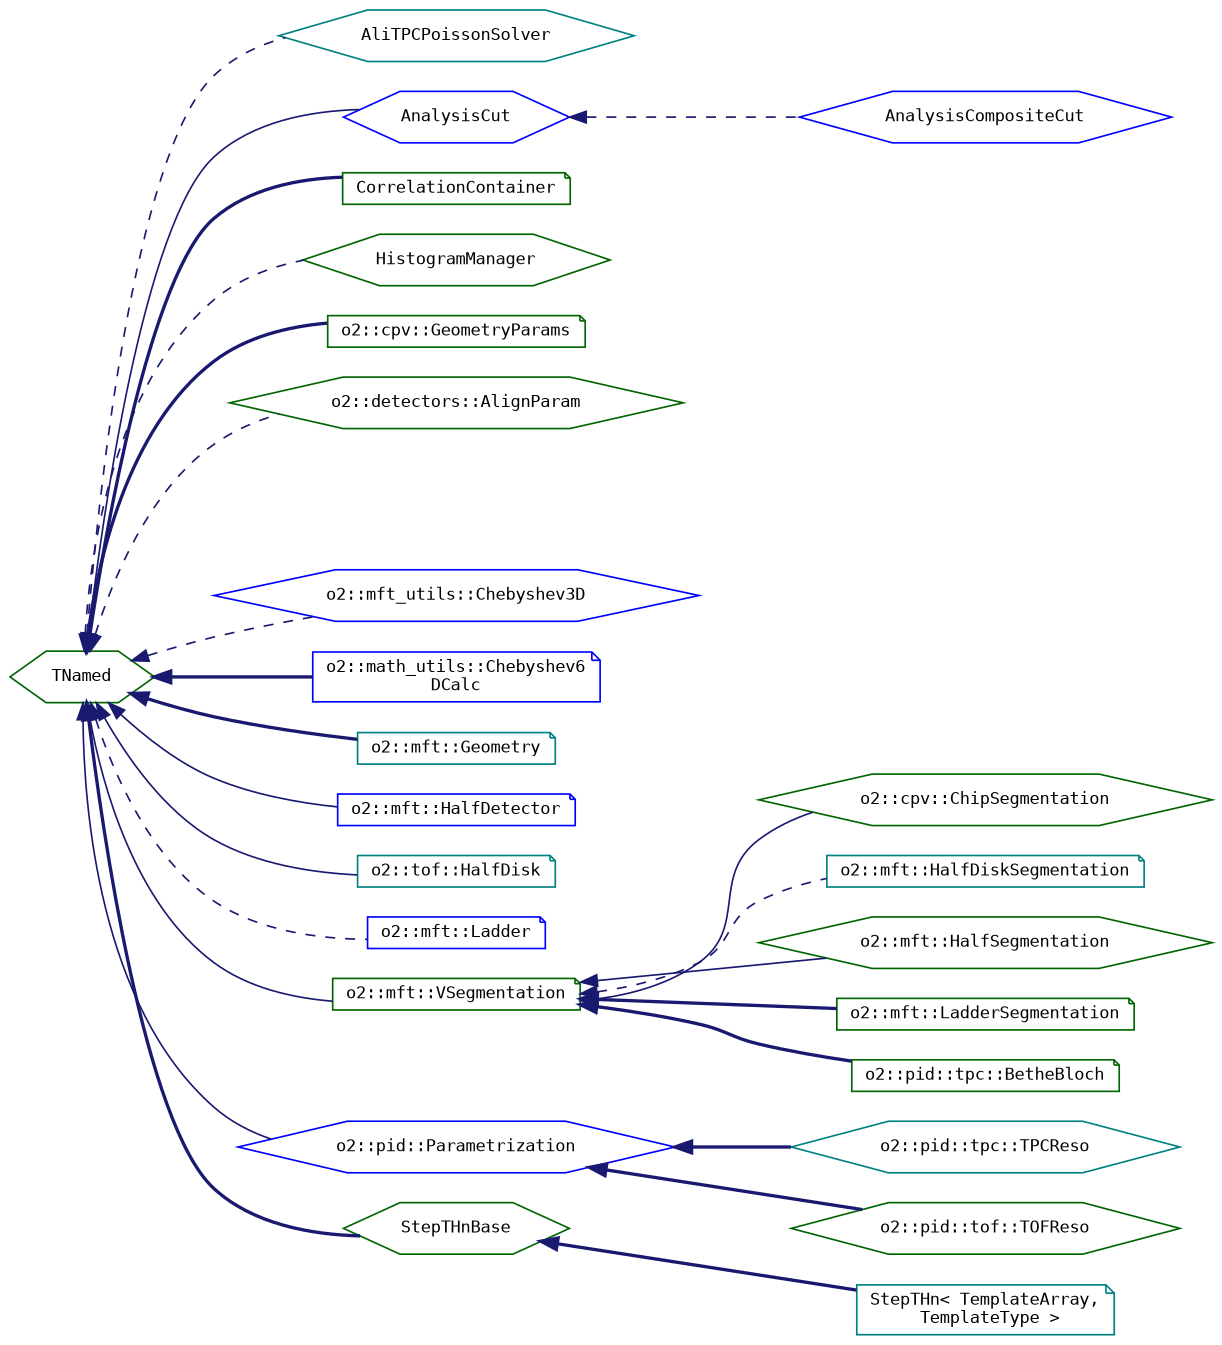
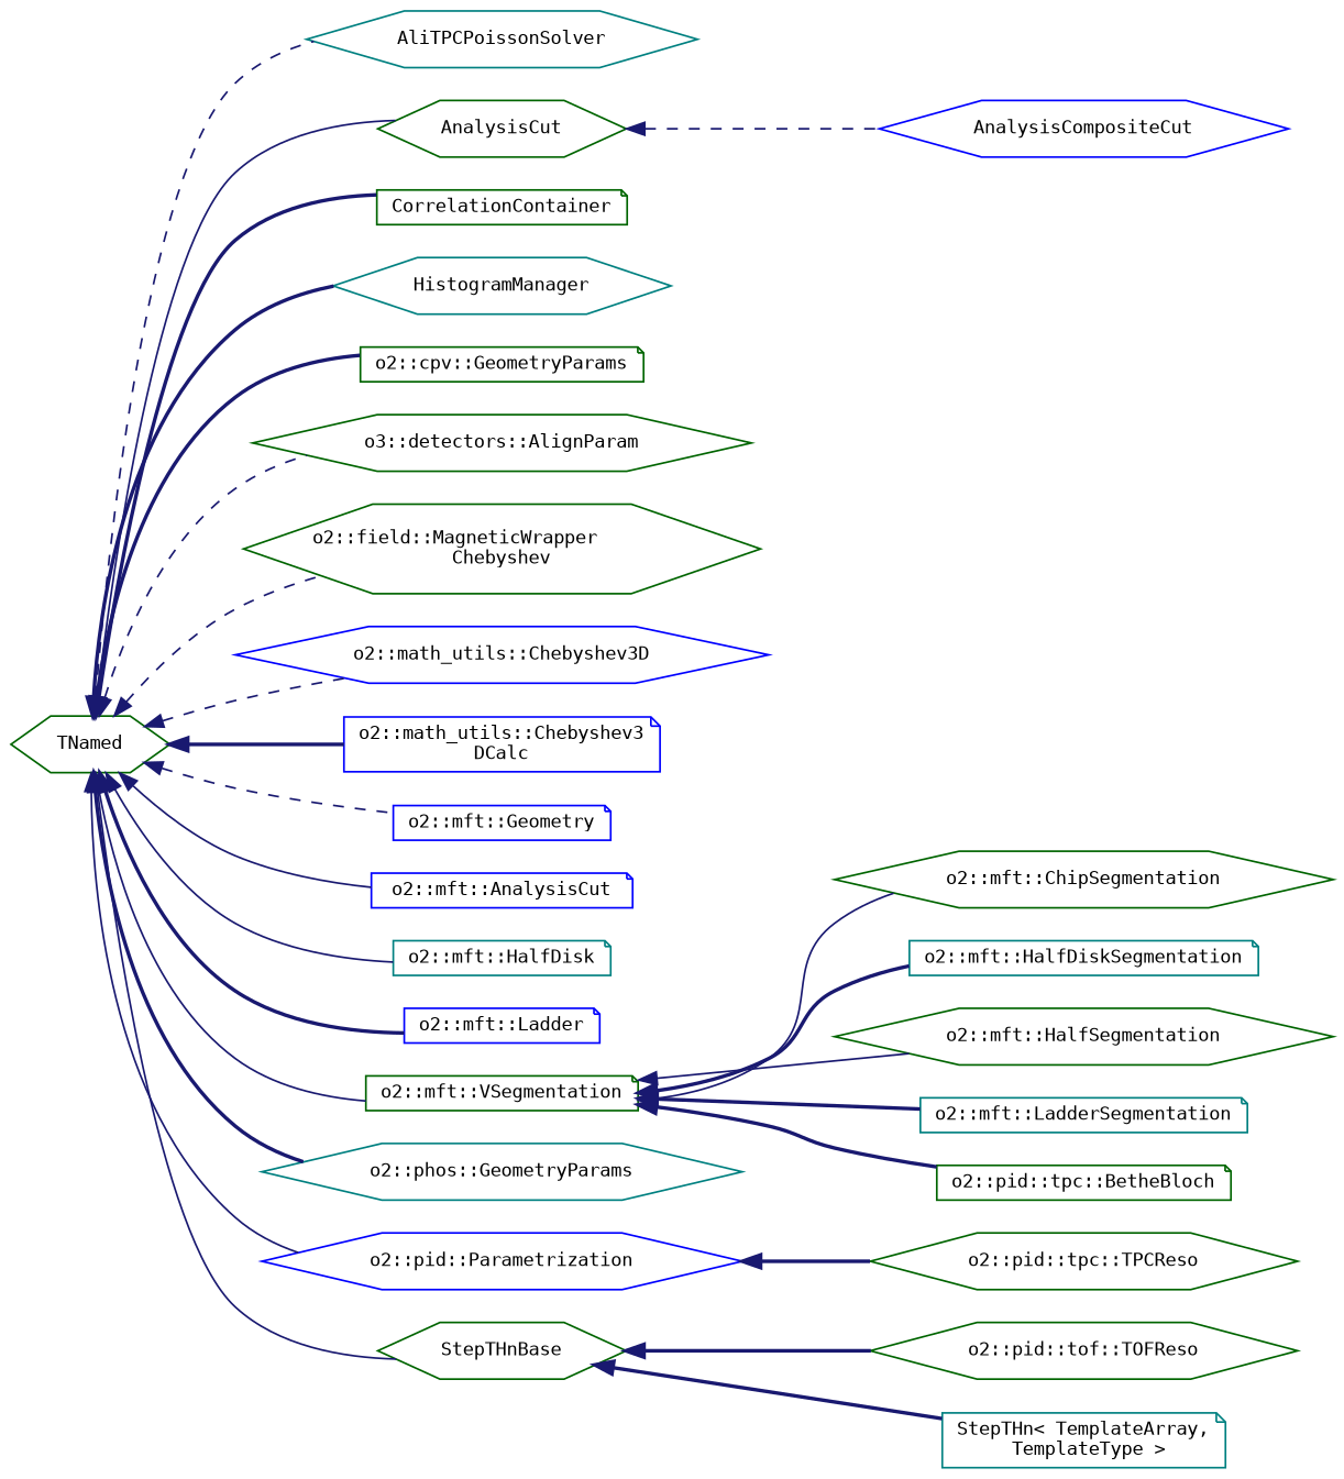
  digraph {
    fontname="DejaVu Sans Mono"
    rankdir=LR
    node [color=darkgreen fontname="DejaVu Sans Mono" fontsize=10 shape=hexagon]
    edge [color=midnightblue dir=back fontname="DejaVu Sans Mono" fontsize=10 labelfontname=Helvetica labelfontsize=10 style=bold]
    n1 [height=0.2 label=TNamed width=0.4]
    n2 [color=teal height=0.2 label=AliTPCPoissonSolver width=0.4]
-   n3 [color=blue height=0.2 label=AnalysisCut width=0.4]
+   n3 [height=0.2 label=AnalysisCut width=0.4]
    n4 [height=0.2 label=CorrelationContainer shape=note width=0.4]
-   n5 [height=0.2 label=HistogramManager width=0.4]
+   n5 [color=teal height=0.2 label=HistogramManager width=0.4]
    n6 [height=0.2 label="o2::cpv::GeometryParams" shape=note width=0.4]
-   n7 [height=0.2 label="o2::detectors::AlignParam" width=0.4]
-   n9 [color=blue height=0.2 label="o2::mft_utils::Chebyshev3D" width=0.4]
-   n10 [color=blue height=0.2 label="o2::math_utils::Chebyshev6\lDCalc" shape=note width=0.4]
-   n11 [color=teal height=0.2 label="o2::mft::Geometry" shape=note width=0.4]
-   n12 [color=blue height=0.2 label="o2::mft::HalfDetector" shape=note width=0.4]
-   n13 [color=teal height=0.2 label="o2::tof::HalfDisk" shape=note width=0.4]
+   n7 [height=0.2 label="o3::detectors::AlignParam" width=0.4]
+   n8 [height=0.2 label="o2::field::MagneticWrapper\lChebyshev" width=0.4]
+   n9 [color=blue height=0.2 label="o2::math_utils::Chebyshev3D" width=0.4]
+   n10 [color=blue height=0.2 label="o2::math_utils::Chebyshev3\lDCalc" shape=note width=0.4]
+   n11 [color=blue height=0.2 label="o2::mft::Geometry" shape=note width=0.4]
+   n12 [color=blue height=0.2 label="o2::mft::AnalysisCut" shape=note width=0.4]
+   n13 [color=teal height=0.2 label="o2::mft::HalfDisk" shape=note width=0.4]
    n14 [color=blue height=0.2 label="o2::mft::Ladder" shape=note width=0.4]
    n15 [height=0.2 label="o2::mft::VSegmentation" shape=note width=0.4]
+   n16 [color=teal height=0.2 label="o2::phos::GeometryParams" width=0.4]
    n17 [color=blue height=0.2 label="o2::pid::Parametrization" width=0.4]
    n18 [height=0.2 label=StepTHnBase width=0.4]
    n19 [color=blue height=0.2 label=AnalysisCompositeCut width=0.4]
-   n20 [height=0.2 label="o2::cpv::ChipSegmentation" width=0.4]
+   n20 [height=0.2 label="o2::mft::ChipSegmentation" width=0.4]
    n21 [color=teal height=0.2 label="o2::mft::HalfDiskSegmentation" shape=note width=0.4]
    n22 [height=0.2 label="o2::mft::HalfSegmentation" width=0.4]
-   n23 [height=0.2 label="o2::mft::LadderSegmentation" shape=note width=0.4]
+   n23 [color=teal height=0.2 label="o2::mft::LadderSegmentation" shape=note width=0.4]
    n24 [height=0.2 label="o2::pid::tpc::BetheBloch" shape=note width=0.4]
    n25 [height=0.2 label="o2::pid::tof::TOFReso" width=0.4]
-   n26 [color=teal height=0.2 label="o2::pid::tpc::TPCReso" width=0.4]
+   n26 [height=0.2 label="o2::pid::tpc::TPCReso" width=0.4]
    n27 [color=teal height=0.2 label="StepTHn\< TemplateArray,\l TemplateType \>" shape=note width=0.4]
    n1 -> n2 [style=dashed]
    n1 -> n3 [style=solid]
    n1 -> n4
-   n1 -> n5 [style=dashed]
+   n1 -> n5
    n1 -> n6
    n1 -> n7 [style=dashed]
+   n1 -> n8 [style=dashed]
    n1 -> n9 [style=dashed]
    n1 -> n10
-   n1 -> n11
+   n1 -> n11 [style=dashed]
    n1 -> n12 [style=solid]
    n1 -> n13 [style=solid]
-   n1 -> n14 [style=dashed]
+   n1 -> n14
    n1 -> n15 [style=solid]
+   n1 -> n16
    n1 -> n17 [style=solid]
-   n1 -> n18
+   n1 -> n18 [style=solid]
    n3 -> n19 [style=dashed]
    n15 -> n20 [style=solid]
-   n15 -> n21 [style=dashed]
+   n15 -> n21
    n15 -> n22 [style=solid]
    n15 -> n23
    n15 -> n24
-   n17 -> n25
+   n18 -> n25
    n17 -> n26
    n18 -> n27
  }
